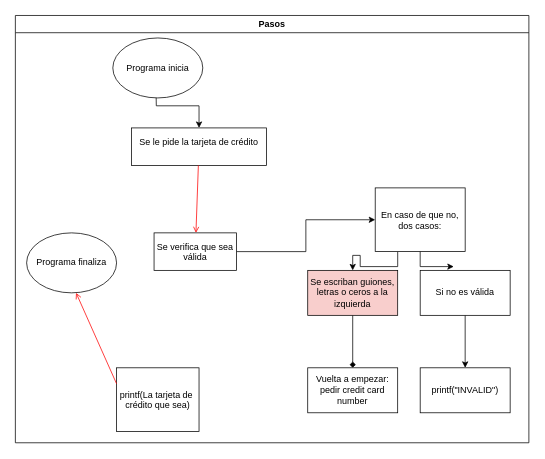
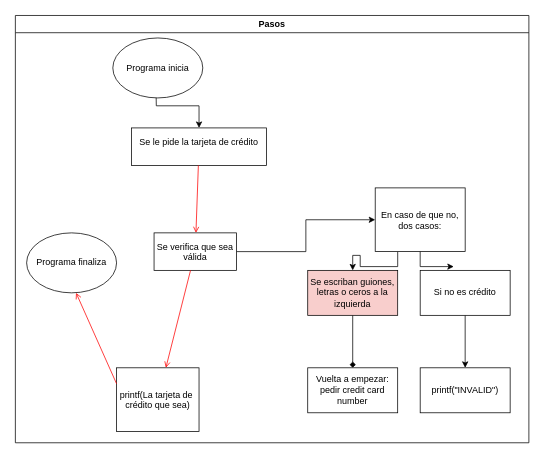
  <mxCell id="0" />
  <mxCell id="1" parent="0" />
  <mxCell id="2" value="Pasos" style="swimlane;whiteSpace=wrap" parent="1" vertex="1"><mxGeometry x="20" y="20" width="685" height="570" as="geometry" /></mxCell>
  <mxCell id="3" value="Se le pide la tarjeta de crédito&#10;" style="" parent="2" vertex="1"><mxGeometry x="155" y="150" width="180" height="50" as="geometry" /></mxCell>
  <mxCell id="4" style="edgeStyle=orthogonalEdgeStyle;rounded=0;orthogonalLoop=1;jettySize=auto;html=1;entryX=0;entryY=0.5;entryDx=0;entryDy=0;" edge="1" parent="2" source="5" target="12"><mxGeometry relative="1" as="geometry"><mxPoint x="335" y="260" as="targetPoint" /></mxGeometry></mxCell>
  <mxCell id="5" value="Se verifica que sea&#10;válida" style="" parent="2" vertex="1"><mxGeometry x="185" y="290" width="110" height="50" as="geometry" /></mxCell>
  <mxCell id="6" value="" style="endArrow=open;strokeColor=#FF0000;endFill=1;rounded=0" parent="2" source="3" target="5" edge="1"><mxGeometry relative="1" as="geometry" /></mxCell>
  <mxCell id="7" value="printf(La tarjeta de &#10;crédito que sea)" style="" parent="2" vertex="1"><mxGeometry x="135" y="470" width="110" height="85" as="geometry" /></mxCell>
+ <mxCell id="8" value="" style="endArrow=open;strokeColor=#FF0000;endFill=1;rounded=0" parent="2" source="5" target="7" edge="1"><mxGeometry relative="1" as="geometry" /></mxCell>
  <mxCell id="9" value="" style="edgeStyle=orthogonalEdgeStyle;rounded=0;orthogonalLoop=1;jettySize=auto;html=1;" edge="1" parent="2" target="3"><mxGeometry relative="1" as="geometry"><mxPoint x="187.5" y="90" as="sourcePoint" /></mxGeometry></mxCell>
  <mxCell id="10" value="" style="endArrow=open;strokeColor=#FF0000;endFill=1;rounded=0;exitX=0;exitY=0.25;exitDx=0;exitDy=0;" parent="2" source="7" edge="1"><mxGeometry relative="1" as="geometry"><mxPoint x="69" y="470" as="sourcePoint" /><mxPoint x="81" y="370" as="targetPoint" /></mxGeometry></mxCell>
  <mxCell id="11" style="edgeStyle=orthogonalEdgeStyle;rounded=0;orthogonalLoop=1;jettySize=auto;html=1;exitX=0.25;exitY=1;exitDx=0;exitDy=0;entryX=0.5;entryY=0;entryDx=0;entryDy=0;" edge="1" parent="2" source="12" target="19"><mxGeometry relative="1" as="geometry" /></mxCell>
  <mxCell id="12" value="En caso de que no, dos casos:" style="rounded=0;whiteSpace=wrap;html=1;" vertex="1" parent="2"><mxGeometry x="480" y="230" width="120" height="85" as="geometry" /></mxCell>
  <mxCell id="13" style="edgeStyle=orthogonalEdgeStyle;rounded=0;orthogonalLoop=1;jettySize=auto;html=1;exitX=0.5;exitY=1;exitDx=0;exitDy=0;entryX=0.5;entryY=0;entryDx=0;entryDy=0;" edge="1" parent="2" source="14" target="21"><mxGeometry relative="1" as="geometry" /></mxCell>
- <mxCell id="14" value="Si no es válida" style="rounded=0;whiteSpace=wrap;html=1;" vertex="1" parent="2"><mxGeometry x="540" y="340" width="120" height="60" as="geometry" /></mxCell>
+ <mxCell id="14" value="Si no es crédito" style="rounded=0;whiteSpace=wrap;html=1;" vertex="1" parent="2"><mxGeometry x="540" y="340" width="120" height="60" as="geometry" /></mxCell>
  <mxCell id="15" value="Programa inicia" style="ellipse;whiteSpace=wrap;html=1;" vertex="1" parent="2"><mxGeometry x="130" y="30" width="120" height="80" as="geometry" /></mxCell>
  <mxCell id="16" value="Programa finaliza" style="ellipse;whiteSpace=wrap;html=1;" vertex="1" parent="2"><mxGeometry x="15" y="290" width="120" height="80" as="geometry" /></mxCell>
  <mxCell id="17" style="edgeStyle=orthogonalEdgeStyle;rounded=0;orthogonalLoop=1;jettySize=auto;html=1;exitX=0.5;exitY=1;exitDx=0;exitDy=0;entryX=0.373;entryY=-0.083;entryDx=0;entryDy=0;entryPerimeter=0;" edge="1" parent="2" source="12" target="14"><mxGeometry relative="1" as="geometry" /></mxCell>
  <mxCell id="18" style="edgeStyle=orthogonalEdgeStyle;rounded=0;orthogonalLoop=1;jettySize=auto;html=1;exitX=0.5;exitY=1;exitDx=0;exitDy=0;entryX=0.5;entryY=0;entryDx=0;entryDy=0;endArrow=diamond;" edge="1" parent="2" source="19" target="20"><mxGeometry relative="1" as="geometry" /></mxCell>
  <mxCell id="19" value="Se escriban guiones, letras o ceros a la izquierda" style="rounded=0;whiteSpace=wrap;html=1;fillColor=#f8cecc;" vertex="1" parent="2"><mxGeometry x="390" y="340" width="120" height="60" as="geometry" /></mxCell>
  <mxCell id="20" value="Vuelta a empezar: pedir credit card number" style="rounded=0;whiteSpace=wrap;html=1;" vertex="1" parent="2"><mxGeometry x="390" y="470" width="120" height="60" as="geometry" /></mxCell>
  <mxCell id="21" value="printf(&quot;INVALID&quot;)" style="rounded=0;whiteSpace=wrap;html=1;" vertex="1" parent="2"><mxGeometry x="540" y="470" width="120" height="60" as="geometry" /></mxCell>
